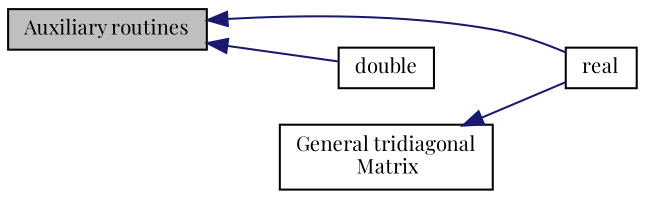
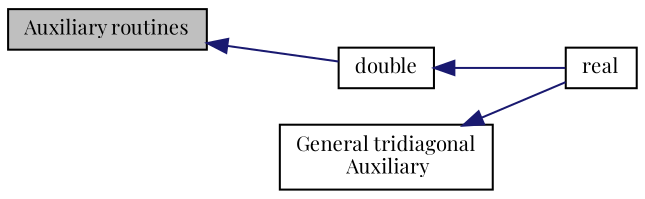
  digraph {
    fontname="Playfair Display"
    rankdir=LR
    node [color=black fillcolor=white fontname="Playfair Display" fontsize=10 shape=record style=filled]
    edge [color=midnightblue dir=back fontname="Playfair Display" fontsize=10 labelfontname=Helvetica labelfontsize=10 shape=plaintext style=solid]
    n1 [fillcolor=grey75 fontcolor=black height=0.2 label="Auxiliary routines" width=0.4]
    n2 [height=0.2 label=real width=0.4]
    n3 [height=0.2 label=double width=0.4]
-   n4 [height=0.2 label="General tridiagonal\l Matrix" width=0.4]
-   n1 -> n2
+   n4 [height=0.2 label="General tridiagonal\l Auxiliary" width=0.4]
+   n3 -> n2
    n1 -> n3
    n4 -> n2
  }
